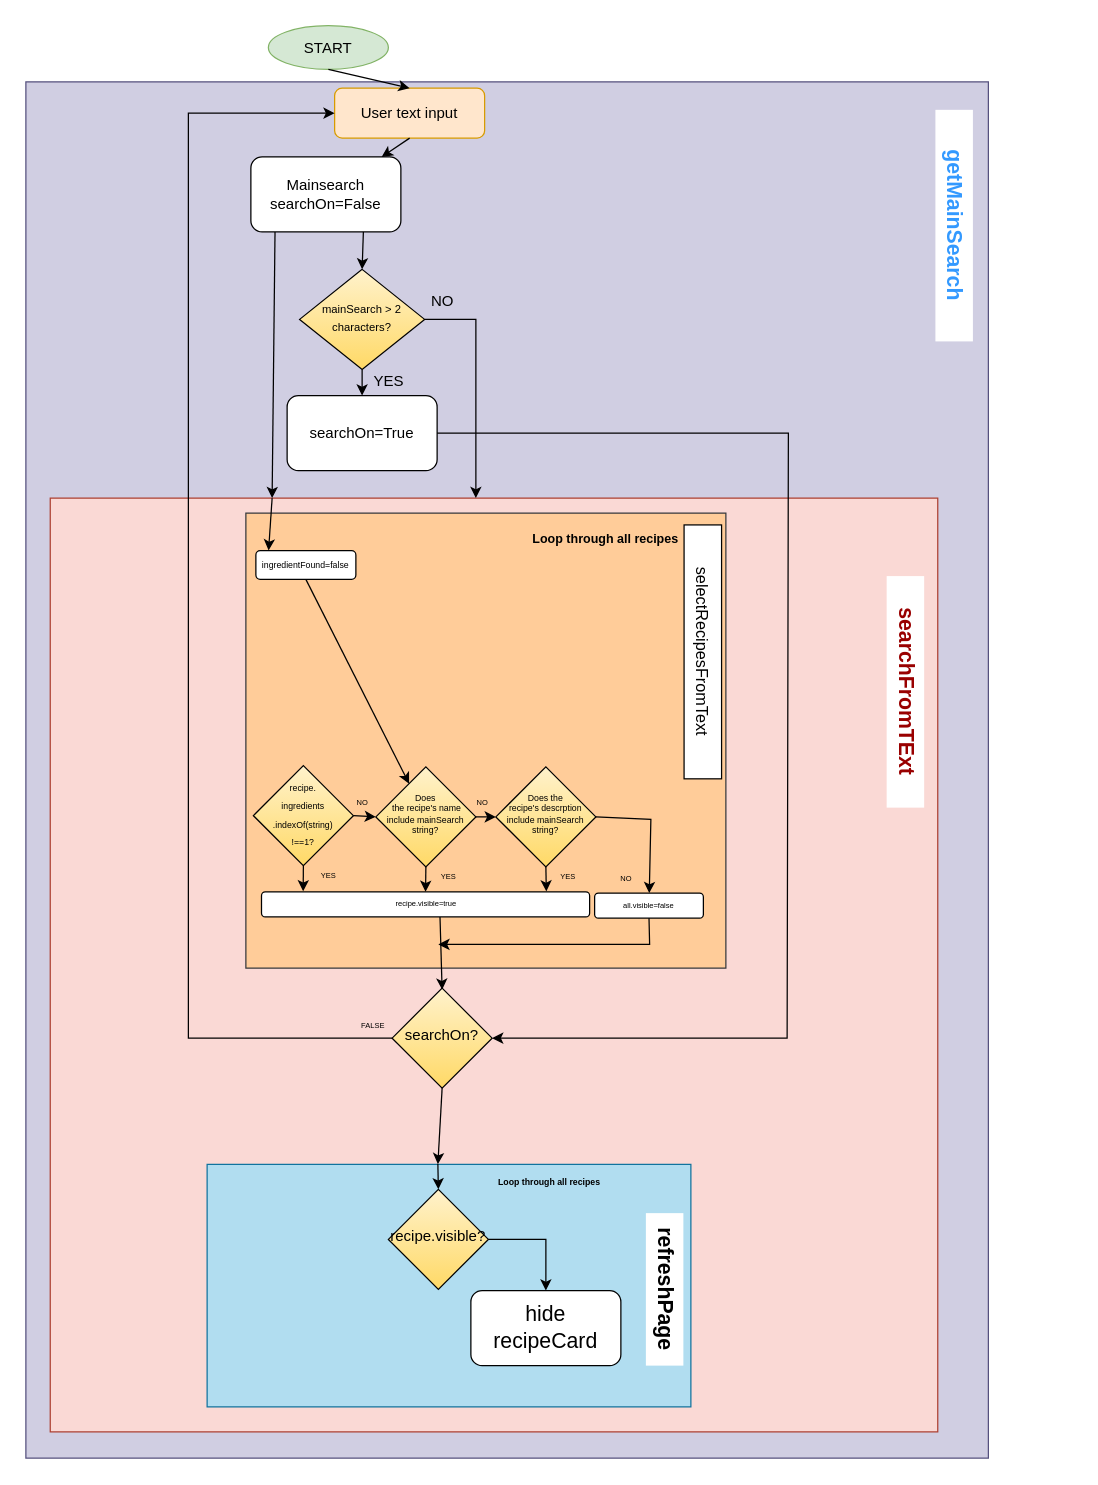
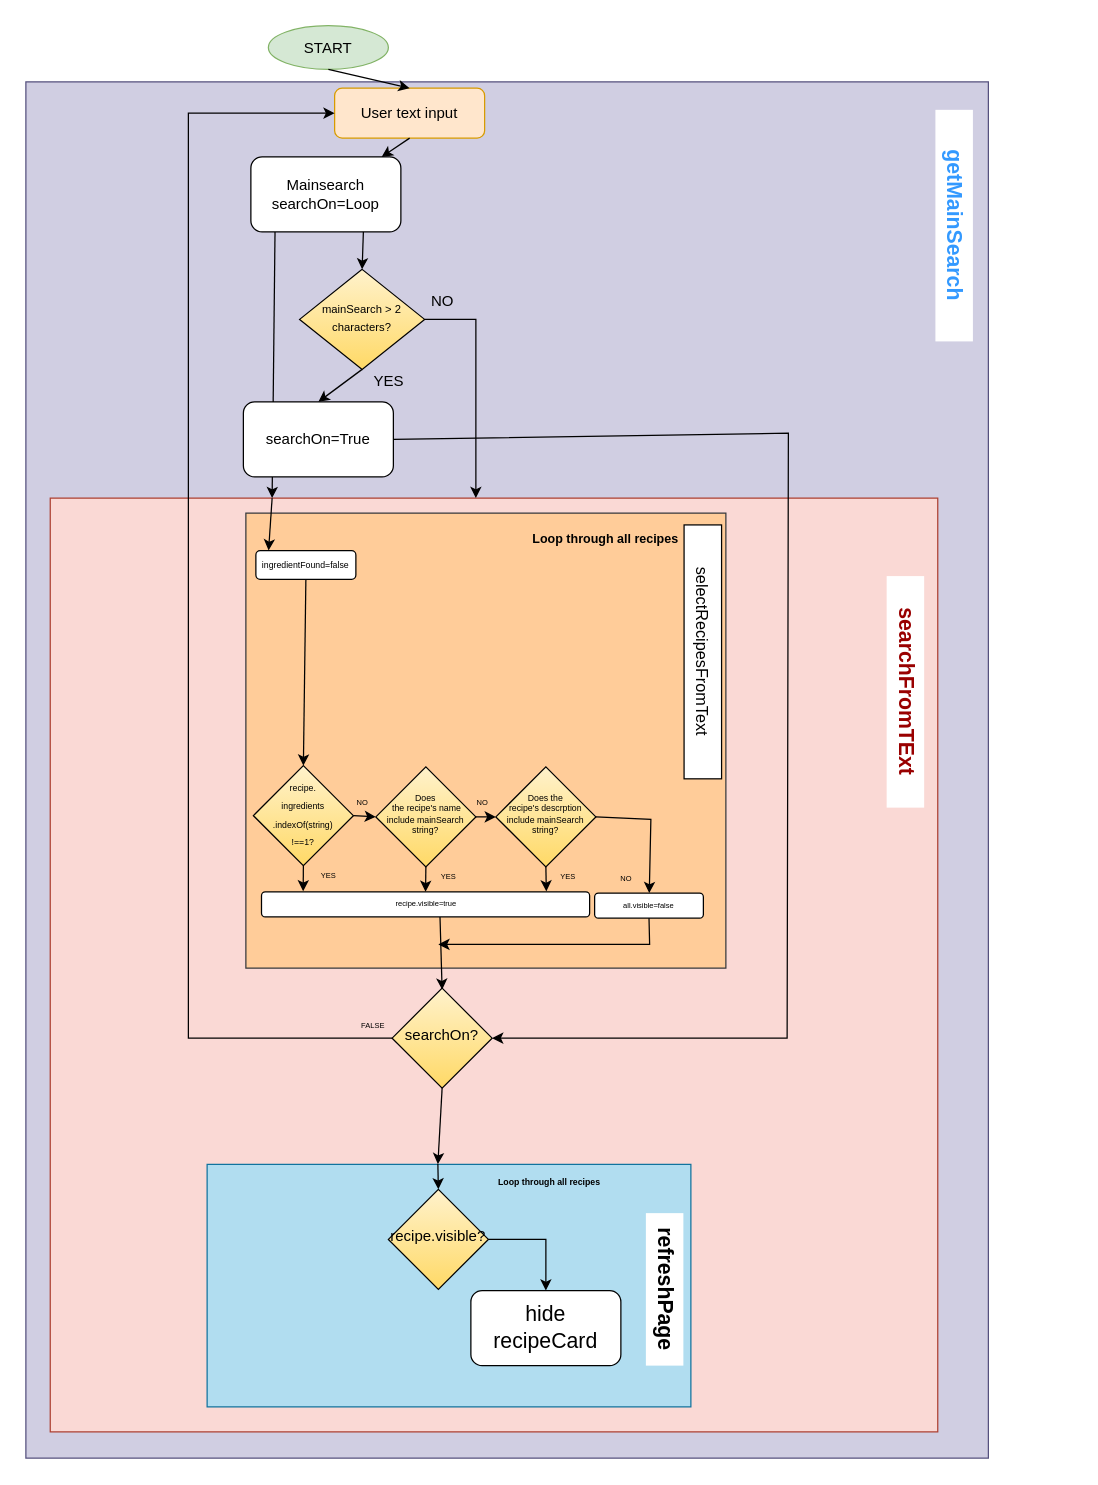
  <mxCell id="0" />
  <mxCell id="1" parent="0" />
  <mxCell id="2" value="" style="rounded=0;whiteSpace=wrap;html=1;fontSize=17;strokeWidth=1;fillColor=#d0cee2;strokeColor=#56517e;" parent="1" vertex="1"><mxGeometry x="20" y="65" width="770" height="1101" as="geometry" /></mxCell>
  <mxCell id="3" value="" style="rounded=0;whiteSpace=wrap;html=1;labelBackgroundColor=none;labelBorderColor=none;fontSize=17;strokeColor=#ae4132;strokeWidth=1;fillColor=#fad9d5;" parent="1" vertex="1"><mxGeometry x="39.5" y="398" width="710" height="747" as="geometry" /></mxCell>
  <mxCell id="4" value="User text input" style="rounded=1;whiteSpace=wrap;html=1;fontSize=12;glass=0;strokeWidth=1;shadow=0;fillColor=#ffe6cc;strokeColor=#d79b00;" parent="1" vertex="1"><mxGeometry x="267" y="70" width="120" height="40" as="geometry" /></mxCell>
  <mxCell id="5" value="&lt;font style=&quot;font-size: 9px&quot;&gt;mainSearch &amp;gt; 2 characters?&lt;/font&gt;" style="rhombus;whiteSpace=wrap;html=1;shadow=0;fontFamily=Helvetica;fontSize=12;align=center;strokeWidth=1;spacing=6;spacingTop=-4;fillColor=#fff2cc;strokeColor=#000000;gradientColor=#ffd966;" parent="1" vertex="1"><mxGeometry x="239" y="215" width="100" height="80" as="geometry" /></mxCell>
  <mxCell id="6" value="&lt;div&gt;START&lt;/div&gt;" style="ellipse;whiteSpace=wrap;html=1;fillColor=#d5e8d4;strokeColor=#82b366;" parent="1" vertex="1"><mxGeometry x="214" y="20" width="96" height="35" as="geometry" /></mxCell>
  <mxCell id="7" value="" style="endArrow=classic;html=1;rounded=0;fontSize=9;endFill=1;exitX=0.161;exitY=0.993;exitDx=0;exitDy=0;exitPerimeter=0;entryX=0.25;entryY=0;entryDx=0;entryDy=0;" parent="1" source="8" target="3" edge="1"><mxGeometry width="50" height="50" relative="1" as="geometry"><mxPoint x="229" y="425" as="sourcePoint" /><mxPoint x="222" y="435" as="targetPoint" /></mxGeometry></mxCell>
- <mxCell id="8" value="&lt;div&gt;Mainsearch&lt;/div&gt;&lt;div&gt;searchOn=False&lt;br&gt;&lt;/div&gt;" style="rounded=1;whiteSpace=wrap;html=1;" parent="1" vertex="1"><mxGeometry x="200" y="125" width="120" height="60" as="geometry" /></mxCell>
+ <mxCell id="8" value="&lt;div&gt;Mainsearch&lt;/div&gt;&lt;div&gt;searchOn=Loop&lt;br&gt;&lt;/div&gt;" style="rounded=1;whiteSpace=wrap;html=1;" parent="1" vertex="1"><mxGeometry x="200" y="125" width="120" height="60" as="geometry" /></mxCell>
  <mxCell id="9" value="" style="endArrow=classic;html=1;rounded=0;exitX=0.5;exitY=1;exitDx=0;exitDy=0;" parent="1" source="4" target="8" edge="1"><mxGeometry width="50" height="50" relative="1" as="geometry"><mxPoint x="249" y="275" as="sourcePoint" /><mxPoint x="299" y="225" as="targetPoint" /></mxGeometry></mxCell>
  <mxCell id="10" value="" style="endArrow=classic;html=1;rounded=0;exitX=0.75;exitY=1;exitDx=0;exitDy=0;entryX=0.5;entryY=0;entryDx=0;entryDy=0;" parent="1" source="8" target="5" edge="1"><mxGeometry width="50" height="50" relative="1" as="geometry"><mxPoint x="310.341" y="244" as="sourcePoint" /><mxPoint x="310.55" y="262.36" as="targetPoint" /></mxGeometry></mxCell>
  <mxCell id="11" value="" style="endArrow=classic;html=1;rounded=0;exitX=0.5;exitY=1;exitDx=0;exitDy=0;entryX=0.5;entryY=0;entryDx=0;entryDy=0;" parent="1" source="5" target="13" edge="1"><mxGeometry width="50" height="50" relative="1" as="geometry"><mxPoint x="357" y="342" as="sourcePoint" /><mxPoint x="311" y="365" as="targetPoint" /></mxGeometry></mxCell>
  <mxCell id="12" value="YES" style="text;html=1;align=center;verticalAlign=middle;resizable=0;points=[];autosize=1;strokeColor=none;fillColor=none;" parent="1" vertex="1"><mxGeometry x="290" y="295" width="40" height="20" as="geometry" /></mxCell>
- <mxCell id="13" value="&lt;div&gt;searchOn=True&lt;br&gt;&lt;/div&gt;" style="rounded=1;whiteSpace=wrap;html=1;" parent="1" vertex="1"><mxGeometry x="229" y="316" width="120" height="60" as="geometry" /></mxCell>
+ <mxCell id="13" value="&lt;div&gt;searchOn=True&lt;br&gt;&lt;/div&gt;" style="rounded=1;whiteSpace=wrap;html=1;" parent="1" vertex="1"><mxGeometry x="194" y="321" width="120" height="60" as="geometry" /></mxCell>
  <mxCell id="14" value="NO" style="text;html=1;align=center;verticalAlign=middle;resizable=0;points=[];autosize=1;strokeColor=none;fillColor=none;" parent="1" vertex="1"><mxGeometry x="338" y="231" width="30" height="20" as="geometry" /></mxCell>
  <mxCell id="15" value="" style="rounded=0;whiteSpace=wrap;html=1;fillColor=#ffcc99;strokeColor=#36393d;" parent="1" vertex="1"><mxGeometry x="196" y="410" width="384" height="364" as="geometry" /></mxCell>
  <mxCell id="16" value="Loop through all recipes" style="text;html=1;strokeColor=none;fillColor=none;align=center;verticalAlign=middle;whiteSpace=wrap;rounded=0;strokeWidth=0;fontSize=10;fontStyle=1" parent="1" vertex="1"><mxGeometry x="416" y="415" width="136" height="30" as="geometry" /></mxCell>
  <mxCell id="17" value="" style="endArrow=classic;html=1;rounded=0;fontSize=7;entryX=0.127;entryY=-0.005;entryDx=0;entryDy=0;entryPerimeter=0;exitX=0.25;exitY=0;exitDx=0;exitDy=0;" parent="1" source="3" target="18" edge="1"><mxGeometry width="50" height="50" relative="1" as="geometry"><mxPoint x="222.04" y="496" as="sourcePoint" /><mxPoint x="225.2" y="515.58" as="targetPoint" /></mxGeometry></mxCell>
  <mxCell id="18" value="ingredientFound=false" style="rounded=1;whiteSpace=wrap;html=1;fontSize=7;strokeWidth=1;" parent="1" vertex="1"><mxGeometry x="204" y="440" width="80" height="23" as="geometry" /></mxCell>
- <mxCell id="19" value="" style="endArrow=classic;html=1;rounded=0;fontSize=7;exitX=0.5;exitY=1;exitDx=0;exitDy=0;" parent="1" edge="1" target="21" source="18"><mxGeometry width="50" height="50" relative="1" as="geometry"><mxPoint x="257" y="463" as="sourcePoint" /><mxPoint x="256.792" y="484.515" as="targetPoint" /></mxGeometry></mxCell>
+ <mxCell id="19" value="" style="endArrow=classic;html=1;rounded=0;fontSize=7;exitX=0.5;exitY=1;exitDx=0;exitDy=0;entryX=0.5;entryY=0;entryDx=0;entryDy=0;" parent="1" edge="1" target="20" source="18"><mxGeometry width="50" height="50" relative="1" as="geometry"><mxPoint x="257" y="463" as="sourcePoint" /><mxPoint x="256.792" y="484.515" as="targetPoint" /></mxGeometry></mxCell>
  <mxCell id="20" value="&lt;div&gt;&lt;font style=&quot;font-size: 7px&quot;&gt;recipe.&lt;/font&gt;&lt;/div&gt;&lt;div&gt;&lt;font style=&quot;font-size: 7px&quot;&gt;ingredients&lt;/font&gt;&lt;/div&gt;&lt;div&gt;&lt;font style=&quot;font-size: 7px&quot;&gt;.indexOf(string)&lt;/font&gt;&lt;/div&gt;&lt;div&gt;&lt;font style=&quot;font-size: 7px&quot;&gt;!==1?&lt;/font&gt;&lt;/div&gt;" style="rhombus;whiteSpace=wrap;html=1;fontSize=12;strokeWidth=1;fillColor=#fff2cc;strokeColor=#000000;shadow=0;spacing=6;spacingTop=-4;gradientColor=#ffd966;" parent="1" vertex="1"><mxGeometry x="202" y="612" width="80" height="80" as="geometry" /></mxCell>
  <mxCell id="21" value="&lt;div style=&quot;font-size: 7px&quot;&gt;&lt;font style=&quot;font-size: 7px&quot;&gt;Does&lt;/font&gt;&lt;/div&gt;&lt;div style=&quot;font-size: 7px&quot;&gt;&lt;font style=&quot;font-size: 7px&quot;&gt;&amp;nbsp;the recipe's name include mainSearch string?&lt;/font&gt;&lt;/div&gt;" style="rhombus;whiteSpace=wrap;html=1;fontSize=12;strokeWidth=1;fillColor=#fff2cc;strokeColor=#000000;shadow=0;spacing=6;spacingTop=-4;gradientColor=#ffd966;" parent="1" vertex="1"><mxGeometry x="300" y="613" width="80" height="80" as="geometry" /></mxCell>
  <mxCell id="22" value="" style="endArrow=classic;html=1;rounded=0;fontSize=6;exitX=1;exitY=0.5;exitDx=0;exitDy=0;entryX=0;entryY=0.5;entryDx=0;entryDy=0;" parent="1" source="20" target="21" edge="1"><mxGeometry width="50" height="50" relative="1" as="geometry"><mxPoint x="309" y="726" as="sourcePoint" /><mxPoint x="359" y="676" as="targetPoint" /></mxGeometry></mxCell>
  <mxCell id="23" value="YES" style="text;html=1;strokeColor=none;fillColor=none;align=center;verticalAlign=middle;whiteSpace=wrap;rounded=0;fontSize=6;" parent="1" vertex="1"><mxGeometry x="251.5" y="693" width="21" height="14" as="geometry" /></mxCell>
  <mxCell id="24" value="NO" style="text;html=1;strokeColor=none;fillColor=none;align=center;verticalAlign=middle;whiteSpace=wrap;rounded=0;fontSize=6;" parent="1" vertex="1"><mxGeometry x="279" y="635" width="21" height="14" as="geometry" /></mxCell>
  <mxCell id="25" value="" style="endArrow=classic;html=1;rounded=0;fontSize=7;entryX=0.127;entryY=-0.02;entryDx=0;entryDy=0;entryPerimeter=0;exitX=0.5;exitY=1;exitDx=0;exitDy=0;" parent="1" source="20" target="33" edge="1"><mxGeometry width="50" height="50" relative="1" as="geometry"><mxPoint x="242" y="665" as="sourcePoint" /><mxPoint x="240.1" y="751.04" as="targetPoint" /></mxGeometry></mxCell>
  <mxCell id="26" value="" style="endArrow=classic;html=1;rounded=0;fontSize=7;entryX=0.5;entryY=0;entryDx=0;entryDy=0;exitX=0.5;exitY=1;exitDx=0;exitDy=0;" parent="1" source="21" target="33" edge="1"><mxGeometry width="50" height="50" relative="1" as="geometry"><mxPoint x="347.04" y="752" as="sourcePoint" /><mxPoint x="347.16" y="768.885" as="targetPoint" /></mxGeometry></mxCell>
  <mxCell id="27" value="&lt;div style=&quot;font-size: 7px&quot;&gt;&lt;font style=&quot;font-size: 7px&quot;&gt;Does the &lt;br&gt;&lt;/font&gt;&lt;/div&gt;&lt;div style=&quot;font-size: 7px&quot;&gt;&lt;font style=&quot;font-size: 7px&quot;&gt;recipe's descrption include mainSearch string?&lt;/font&gt;&lt;/div&gt;" style="rhombus;whiteSpace=wrap;html=1;fontSize=12;strokeWidth=1;fillColor=#fff2cc;strokeColor=#000000;shadow=0;spacing=6;spacingTop=-4;gradientColor=#ffd966;" parent="1" vertex="1"><mxGeometry x="396" y="613" width="80" height="80" as="geometry" /></mxCell>
  <mxCell id="28" value="" style="endArrow=classic;html=1;rounded=0;fontSize=6;exitX=1;exitY=0.5;exitDx=0;exitDy=0;entryX=0;entryY=0.5;entryDx=0;entryDy=0;" parent="1" source="21" target="27" edge="1"><mxGeometry width="50" height="50" relative="1" as="geometry"><mxPoint x="387" y="712" as="sourcePoint" /><mxPoint x="402" y="712" as="targetPoint" /></mxGeometry></mxCell>
  <mxCell id="29" value="NO" style="text;html=1;strokeColor=none;fillColor=none;align=center;verticalAlign=middle;whiteSpace=wrap;rounded=0;fontSize=6;" parent="1" vertex="1"><mxGeometry x="375" y="635" width="21" height="14" as="geometry" /></mxCell>
  <mxCell id="30" value="YES" style="text;html=1;strokeColor=none;fillColor=none;align=center;verticalAlign=middle;whiteSpace=wrap;rounded=0;fontSize=6;" parent="1" vertex="1"><mxGeometry x="348" y="694" width="21" height="14" as="geometry" /></mxCell>
  <mxCell id="31" value="" style="endArrow=classic;html=1;rounded=0;fontSize=7;entryX=0.868;entryY=-0.017;entryDx=0;entryDy=0;entryPerimeter=0;exitX=0.5;exitY=1;exitDx=0;exitDy=0;" parent="1" source="27" target="33" edge="1"><mxGeometry width="50" height="50" relative="1" as="geometry"><mxPoint x="442.04" y="752" as="sourcePoint" /><mxPoint x="442.16" y="768.885" as="targetPoint" /></mxGeometry></mxCell>
  <mxCell id="32" value="YES" style="text;html=1;strokeColor=none;fillColor=none;align=center;verticalAlign=middle;whiteSpace=wrap;rounded=0;fontSize=6;" parent="1" vertex="1"><mxGeometry x="443.19" y="694" width="22" height="14" as="geometry" /></mxCell>
  <mxCell id="33" value="recipe.visible=true" style="rounded=1;whiteSpace=wrap;html=1;fontSize=6;strokeWidth=1;" parent="1" vertex="1"><mxGeometry x="208.5" y="713" width="262.5" height="20" as="geometry" /></mxCell>
  <mxCell id="34" value="all.visible=false" style="rounded=1;whiteSpace=wrap;html=1;fontSize=6;strokeWidth=1;" parent="1" vertex="1"><mxGeometry x="475" y="714" width="87" height="20" as="geometry" /></mxCell>
  <mxCell id="35" value="" style="endArrow=classic;html=1;rounded=0;fontSize=6;exitX=1;exitY=0.5;exitDx=0;exitDy=0;" parent="1" source="27" target="34" edge="1"><mxGeometry width="50" height="50" relative="1" as="geometry"><mxPoint x="419" y="756" as="sourcePoint" /><mxPoint x="469" y="706" as="targetPoint" /><Array as="points"><mxPoint x="520" y="655" /></Array></mxGeometry></mxCell>
  <mxCell id="36" value="NO" style="text;html=1;strokeColor=none;fillColor=none;align=center;verticalAlign=middle;whiteSpace=wrap;rounded=0;fontSize=6;" parent="1" vertex="1"><mxGeometry x="490" y="696" width="21" height="14" as="geometry" /></mxCell>
  <mxCell id="37" value="selectRecipesFromText" style="text;html=1;strokeColor=default;fillColor=#FFFFFF;align=center;verticalAlign=middle;whiteSpace=wrap;rounded=0;fontSize=13;fontStyle=0;rotation=90;strokeWidth=1;" parent="1" vertex="1"><mxGeometry x="460" y="506" width="203.12" height="30" as="geometry" /></mxCell>
  <mxCell id="38" value="getMainSearch" style="text;html=1;align=center;verticalAlign=middle;whiteSpace=wrap;rounded=0;fontSize=17;fontStyle=1;rotation=90;fillColor=default;fontColor=#3399FF;labelBorderColor=none;labelBackgroundColor=none;" parent="1" vertex="1"><mxGeometry x="670" y="165" width="185.25" height="30" as="geometry" /></mxCell>
  <mxCell id="39" value="" style="rounded=0;whiteSpace=wrap;html=1;fillColor=#b1ddf0;strokeColor=#10739e;" parent="1" vertex="1"><mxGeometry x="165" y="931" width="387" height="194" as="geometry" /></mxCell>
  <mxCell id="40" value="Loop through all recipes" style="text;html=1;strokeColor=none;fillColor=none;align=center;verticalAlign=middle;whiteSpace=wrap;rounded=0;strokeWidth=0;fontSize=7;fontStyle=1" parent="1" vertex="1"><mxGeometry x="371" y="931" width="136" height="30" as="geometry" /></mxCell>
  <mxCell id="41" value="" style="endArrow=classic;html=1;rounded=0;fontSize=17;exitX=0.544;exitY=1.002;exitDx=0;exitDy=0;exitPerimeter=0;entryX=0.5;entryY=0.016;entryDx=0;entryDy=0;entryPerimeter=0;" parent="1" source="33" target="44" edge="1"><mxGeometry width="50" height="50" relative="1" as="geometry"><mxPoint x="347.725" y="789.4" as="sourcePoint" /><mxPoint x="349" y="825" as="targetPoint" /></mxGeometry></mxCell>
  <mxCell id="42" value="" style="endArrow=classic;html=1;rounded=0;fontSize=17;exitX=0.5;exitY=1;exitDx=0;exitDy=0;" parent="1" source="34" edge="1"><mxGeometry width="50" height="50" relative="1" as="geometry"><mxPoint x="522" y="789" as="sourcePoint" /><mxPoint x="350" y="755" as="targetPoint" /><Array as="points"><mxPoint x="519" y="755" /></Array></mxGeometry></mxCell>
  <mxCell id="43" value="refreshPage" style="text;html=1;strokeColor=none;fillColor=default;align=center;verticalAlign=middle;whiteSpace=wrap;rounded=0;fontSize=17;fontStyle=1;rotation=90;" parent="1" vertex="1"><mxGeometry x="470" y="1016" width="122" height="30" as="geometry" /></mxCell>
  <mxCell id="44" value="searchOn?" style="rhombus;whiteSpace=wrap;html=1;fontSize=12;strokeWidth=1;fillColor=#fff2cc;strokeColor=#000000;shadow=0;spacing=6;spacingTop=-4;gradientColor=#ffd966;" parent="1" vertex="1"><mxGeometry x="313" y="790" width="80" height="80" as="geometry" /></mxCell>
  <mxCell id="45" value="" style="endArrow=classic;html=1;rounded=0;fontSize=17;exitX=0.5;exitY=1;exitDx=0;exitDy=0;entryX=0.477;entryY=-0.001;entryDx=0;entryDy=0;entryPerimeter=0;" parent="1" source="44" target="39" edge="1"><mxGeometry width="50" height="50" relative="1" as="geometry"><mxPoint x="348.725" y="898.4" as="sourcePoint" /><mxPoint x="350" y="928.28" as="targetPoint" /></mxGeometry></mxCell>
  <mxCell id="46" value="" style="endArrow=classic;html=1;rounded=0;fontSize=17;exitX=1;exitY=0.5;exitDx=0;exitDy=0;entryX=1;entryY=0.5;entryDx=0;entryDy=0;" parent="1" source="13" target="44" edge="1"><mxGeometry width="50" height="50" relative="1" as="geometry"><mxPoint x="-81" y="665" as="sourcePoint" /><mxPoint x="-31" y="615" as="targetPoint" /><Array as="points"><mxPoint x="630" y="346" /><mxPoint x="629" y="830" /></Array></mxGeometry></mxCell>
  <mxCell id="47" value="" style="endArrow=classic;html=1;rounded=0;fontSize=17;exitX=0;exitY=0.5;exitDx=0;exitDy=0;entryX=0;entryY=0.5;entryDx=0;entryDy=0;" parent="1" source="44" target="4" edge="1"><mxGeometry width="50" height="50" relative="1" as="geometry"><mxPoint x="329" y="725" as="sourcePoint" /><mxPoint x="379" y="675" as="targetPoint" /><Array as="points"><mxPoint x="150" y="830" /><mxPoint x="150" y="90" /></Array></mxGeometry></mxCell>
  <mxCell id="48" value="FALSE" style="text;html=1;strokeColor=none;fillColor=none;align=center;verticalAlign=middle;whiteSpace=wrap;rounded=0;fontSize=6;" parent="1" vertex="1"><mxGeometry x="287" y="813" width="22" height="14" as="geometry" /></mxCell>
  <mxCell id="49" value="recipe.visible?" style="rhombus;whiteSpace=wrap;html=1;fontSize=12;strokeWidth=1;fillColor=#fff2cc;strokeColor=#000000;shadow=0;spacing=6;spacingTop=-4;gradientColor=#ffd966;" parent="1" vertex="1"><mxGeometry x="310" y="951" width="80" height="80" as="geometry" /></mxCell>
  <mxCell id="50" value="" style="endArrow=classic;html=1;rounded=0;fontSize=17;entryX=0.5;entryY=0;entryDx=0;entryDy=0;exitX=0.477;exitY=-0.002;exitDx=0;exitDy=0;exitPerimeter=0;" parent="1" source="39" target="49" edge="1"><mxGeometry width="50" height="50" relative="1" as="geometry"><mxPoint x="349" y="935" as="sourcePoint" /><mxPoint x="350" y="952" as="targetPoint" /></mxGeometry></mxCell>
  <mxCell id="51" value="hide recipeCard" style="rounded=1;whiteSpace=wrap;html=1;fontSize=17;strokeWidth=1;" parent="1" vertex="1"><mxGeometry x="376" y="1032" width="120" height="60" as="geometry" /></mxCell>
  <mxCell id="52" value="" style="endArrow=classic;html=1;rounded=0;fontSize=17;entryX=0.5;entryY=0;entryDx=0;entryDy=0;exitX=1;exitY=0.5;exitDx=0;exitDy=0;" parent="1" source="49" target="51" edge="1"><mxGeometry width="50" height="50" relative="1" as="geometry"><mxPoint x="279" y="1085" as="sourcePoint" /><mxPoint x="329" y="1035" as="targetPoint" /><Array as="points"><mxPoint x="436" y="991" /></Array></mxGeometry></mxCell>
  <mxCell id="53" value="" style="endArrow=classic;html=1;rounded=0;fontSize=17;exitX=0.5;exitY=1;exitDx=0;exitDy=0;entryX=0.5;entryY=0;entryDx=0;entryDy=0;" parent="1" source="6" target="4" edge="1"><mxGeometry width="50" height="50" relative="1" as="geometry"><mxPoint x="149" y="115" as="sourcePoint" /><mxPoint x="199" y="65" as="targetPoint" /></mxGeometry></mxCell>
  <mxCell id="54" value="searchFromTExt" style="text;html=1;align=center;verticalAlign=middle;whiteSpace=wrap;rounded=0;fontSize=17;fontStyle=1;rotation=90;fillColor=default;fontColor=#990000;labelBorderColor=none;labelBackgroundColor=none;" parent="1" vertex="1"><mxGeometry x="631" y="538" width="185.25" height="30" as="geometry" /></mxCell>
  <mxCell id="55" value="" style="endArrow=classic;html=1;rounded=0;fontSize=13;fontColor=#990000;exitX=1;exitY=0.5;exitDx=0;exitDy=0;" parent="1" source="5" edge="1"><mxGeometry width="50" height="50" relative="1" as="geometry"><mxPoint x="344" y="257" as="sourcePoint" /><mxPoint x="380" y="398" as="targetPoint" /><Array as="points"><mxPoint x="380" y="255" /></Array></mxGeometry></mxCell>
